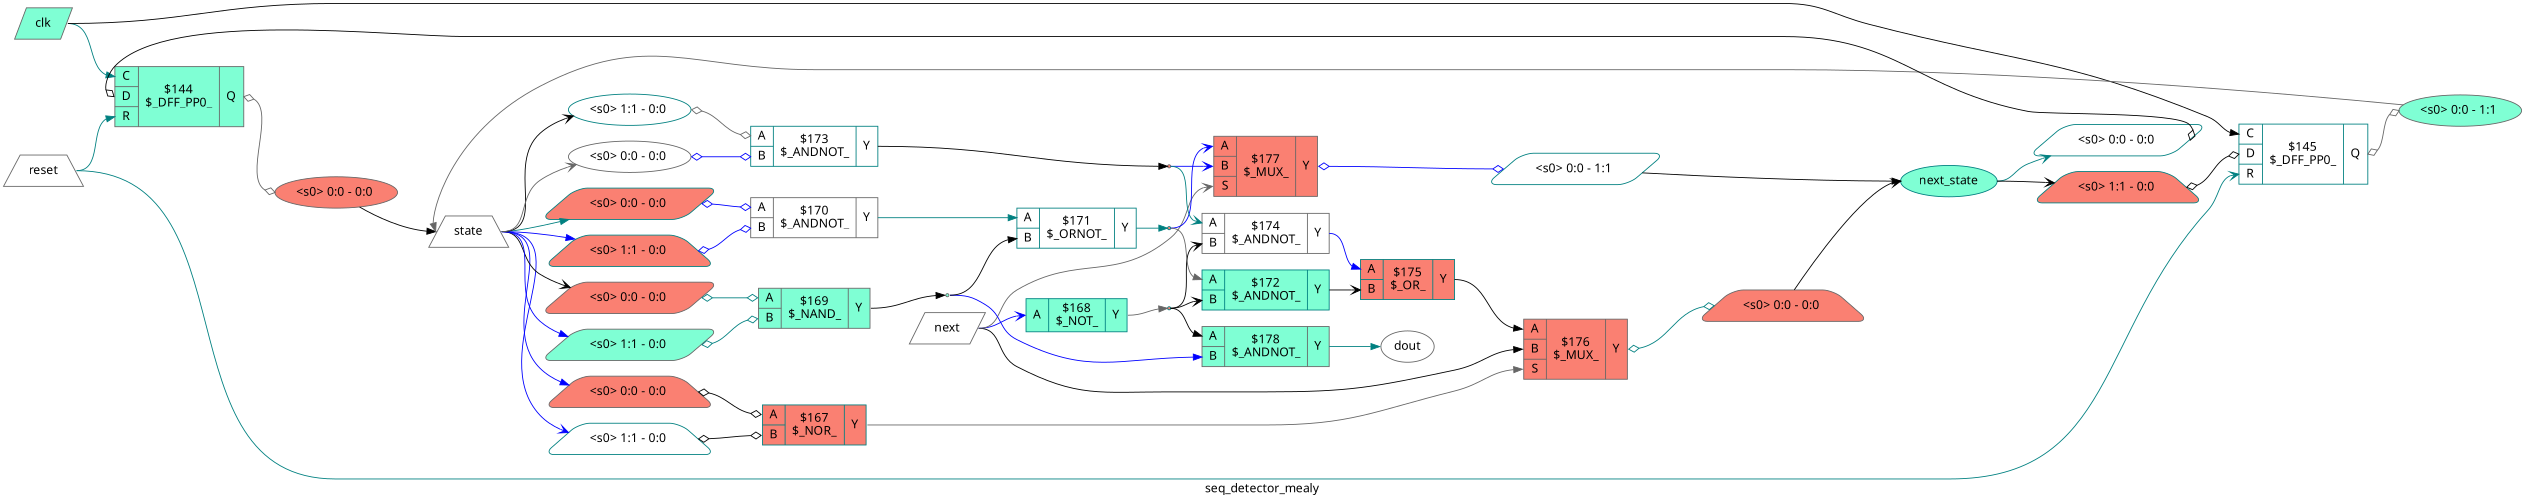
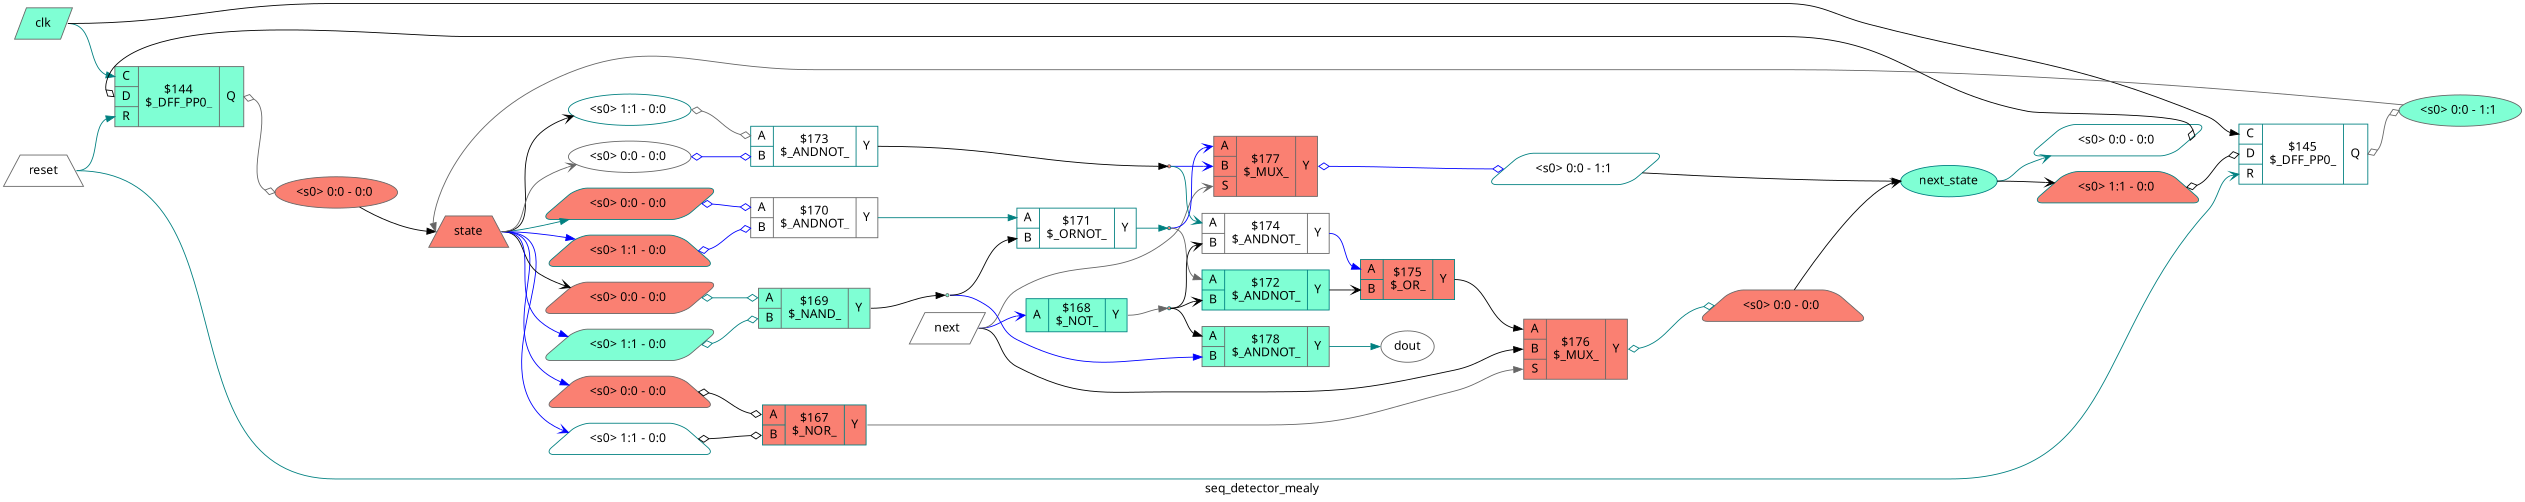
  digraph {
    fontname="Noto Sans"
    label=seq_detector_mealy
    rankdir=LR
    remincross=true
    node [color=gray40 fillcolor=white fontcolor=black fontname="Noto Sans" shape=record style=filled]
    edge [arrowhead=normal color=black fontcolor=black fontname="Noto Sans" headport=w tailport=e]
    n10 [fillcolor=aquamarine label=clk shape=parallelogram]
    c36 [fillcolor=aquamarine label="{{<p32> C|<p33> D|<p34> R}|$144\n$_DFF_PP0_|{<p35> Q}}" fontcolor=""]
    c37 [color=teal label="{{<p32> C|<p33> D|<p34> R}|$145\n$_DFF_PP0_|{<p35> Q}}" fontcolor=""]
    x11 [fillcolor=salmon label="<s0> 0:0 - 0:0 " shape=ellipse style="rounded,filled"]
    x13 [fillcolor=aquamarine label="<s0> 0:0 - 1:1 " shape=ellipse style="rounded,filled"]
    n11 [label=next shape=parallelogram]
    c20 [color=teal fillcolor=aquamarine label="{{<p16> A}|$168\n$_NOT_|{<p18> Y}}" fontcolor=""]
    c29 [fillcolor=salmon label="{{<p16> A|<p17> B|<p28> S}|$176\n$_MUX_|{<p18> Y}}" fontcolor=""]
    c30 [fillcolor=salmon label="{{<p16> A|<p17> B|<p28> S}|$177\n$_MUX_|{<p18> Y}}" fontcolor=""]
    n8 [color=teal fillcolor=salmon shape=point fontcolor=""]
    x8 [fillcolor=salmon label="<s0> 0:0 - 0:0 " shape=trapezium style="rounded,filled"]
    x9 [color=teal label="<s0> 0:0 - 1:1 " shape=parallelogram style="rounded,filled"]
    n12 [label=dout shape=ellipse]
    n13 [color=teal fillcolor=aquamarine label=next_state shape=ellipse]
    x10 [color=teal label="<s0> 0:0 - 0:0 " shape=parallelogram style="rounded,filled"]
    x12 [color=teal fillcolor=salmon label="<s0> 1:1 - 0:0 " shape=trapezium style="rounded,filled"]
    n14 [label=reset shape=trapezium]
-   n15 [label=state shape=trapezium]
+   n15 [fillcolor=salmon label=state shape=trapezium]
    x0 [fillcolor=salmon label="<s0> 0:0 - 0:0 " shape=trapezium style="rounded,filled"]
    x1 [color=teal label="<s0> 1:1 - 0:0 " shape=trapezium style="rounded,filled"]
    x2 [fillcolor=salmon label="<s0> 0:0 - 0:0 " shape=parallelogram style="rounded,filled"]
    x3 [fillcolor=aquamarine label="<s0> 1:1 - 0:0 " shape=parallelogram style="rounded,filled"]
    x4 [color=teal fillcolor=salmon label="<s0> 0:0 - 0:0 " shape=parallelogram style="rounded,filled"]
    x5 [color=teal fillcolor=salmon label="<s0> 1:1 - 0:0 " shape=trapezium style="rounded,filled"]
    x6 [color=teal label="<s0> 1:1 - 0:0 " shape=ellipse style="rounded,filled"]
    x7 [label="<s0> 0:0 - 0:0 " shape=ellipse style="rounded,filled"]
    c19 [color=teal fillcolor=salmon label="{{<p16> A|<p17> B}|$167\n$_NOR_|{<p18> Y}}" fontcolor=""]
    c21 [fillcolor=aquamarine label="{{<p16> A|<p17> B}|$169\n$_NAND_|{<p18> Y}}" fontcolor=""]
    c22 [label="{{<p16> A|<p17> B}|$170\n$_ANDNOT_|{<p18> Y}}" fontcolor=""]
    c25 [color=teal label="{{<p16> A|<p17> B}|$173\n$_ANDNOT_|{<p18> Y}}" fontcolor=""]
    c24 [color=teal fillcolor=aquamarine label="{{<p16> A|<p17> B}|$172\n$_ANDNOT_|{<p18> Y}}" fontcolor=""]
    c26 [label="{{<p16> A|<p17> B}|$174\n$_ANDNOT_|{<p18> Y}}" fontcolor=""]
    c31 [fillcolor=aquamarine label="{{<p16> A|<p17> B}|$178\n$_ANDNOT_|{<p18> Y}}" fontcolor=""]
    n9 [fillcolor=aquamarine shape=point fontcolor=""]
    c23 [color=teal label="{{<p16> A|<p17> B}|$171\n$_ORNOT_|{<p18> Y}}" fontcolor=""]
    n2 [color=teal fillcolor=salmon shape=point fontcolor=""]
    c27 [color=teal fillcolor=salmon label="{{<p16> A|<p17> B}|$175\n$_OR_|{<p18> Y}}" fontcolor=""]
    n4 [fillcolor=salmon shape=point fontcolor=""]
    n10 -> c36 [color=teal headport="p32:w"]
    n10 -> c37 [headport="p32:w"]
    c36 -> x11 [arrowhead=odiamond arrowtail=odiamond color=gray40 dir=both tailport="p35:e"]
    c37 -> x13 [arrowhead=odiamond arrowtail=odiamond color=gray40 dir=both tailport="p35:e"]
    x11 -> n15 [tailport="s0:e"]
    x13 -> n15 [color=gray40 tailport="s0:e"]
    n11 -> c20 [arrowhead=vee color=blue headport="p16:w"]
    n11 -> c29 [headport="p17:w"]
    n11 -> c30 [arrowhead=vee color=gray40 headport="p28:w"]
    c20 -> n8 [color=gray40 tailport="p18:e"]
    c29 -> x8 [arrowhead=odiamond arrowtail=odiamond color=teal dir=both tailport="p18:e"]
    c30 -> x9 [arrowhead=odiamond arrowtail=odiamond color=blue dir=both tailport="p18:e"]
    n8 -> c24 [arrowhead=vee headport="p17:w"]
    n8 -> c26 [arrowhead=vee headport="p17:w"]
    n8 -> c31 [headport="p16:w"]
    x8 -> n13 [arrowhead=vee tailport="s0:e"]
    x9 -> n13 [tailport="s0:e"]
    n13 -> x10 [arrowhead=vee color=teal headport="s0:w"]
    n13 -> x12 [arrowhead=vee headport="s0:w"]
    x10 -> c36 [arrowhead=odiamond arrowtail=odiamond dir=both headport="p33:w"]
    x12 -> c37 [arrowhead=odiamond arrowtail=odiamond dir=both headport="p33:w"]
    n14 -> c36 [color=teal headport="p34:w"]
    n14 -> c37 [arrowhead=vee color=teal headport="p34:w"]
    n15 -> x0 [color=blue headport="s0:w"]
    n15 -> x1 [arrowhead=vee color=blue headport="s0:w"]
    n15 -> x2 [arrowhead=vee headport="s0:w"]
    n15 -> x3 [color=blue headport="s0:w"]
    n15 -> x4 [color=teal headport="s0:w"]
    n15 -> x5 [color=blue headport="s0:w"]
    n15 -> x6 [arrowhead=vee headport="s0:w"]
    n15 -> x7 [arrowhead=vee color=gray40 headport="s0:w"]
    x0 -> c19 [arrowhead=odiamond arrowtail=odiamond dir=both headport="p16:w"]
    x1 -> c19 [arrowhead=odiamond arrowtail=odiamond dir=both headport="p17:w"]
    x2 -> c21 [arrowhead=odiamond arrowtail=odiamond color=teal dir=both headport="p16:w"]
    x3 -> c21 [arrowhead=odiamond arrowtail=odiamond color=teal dir=both headport="p17:w"]
    x4 -> c22 [arrowhead=odiamond arrowtail=odiamond color=blue dir=both headport="p16:w"]
    x5 -> c22 [arrowhead=odiamond arrowtail=odiamond color=blue dir=both headport="p17:w"]
    x6 -> c25 [arrowhead=odiamond arrowtail=odiamond color=gray40 dir=both headport="p16:w"]
    x7 -> c25 [arrowhead=odiamond arrowtail=odiamond color=blue dir=both headport="p17:w"]
    c19 -> c29 [color=gray40 headport="p28:w" tailport="p18:e"]
    c21 -> n9 [tailport="p18:e"]
    c22 -> c23 [color=teal headport="p16:w" tailport="p18:e"]
    c25 -> n4 [tailport="p18:e"]
    c24 -> c27 [arrowhead=vee headport="p17:w" tailport="p18:e"]
    c26 -> c27 [color=blue headport="p16:w" tailport="p18:e"]
    c31 -> n12 [color=teal tailport="p18:e"]
    n9 -> c31 [color=blue headport="p17:w"]
    n9 -> c23 [headport="p17:w"]
    c23 -> n2 [color=teal tailport="p18:e"]
    n2 -> c30 [arrowhead=vee color=blue headport="p16:w"]
    n2 -> c24 [color=gray40 headport="p16:w"]
    c27 -> c29 [headport="p16:w" tailport="p18:e"]
    n4 -> c30 [arrowhead=vee color=blue headport="p17:w"]
    n4 -> c26 [arrowhead=vee color=teal headport="p16:w"]
  }
